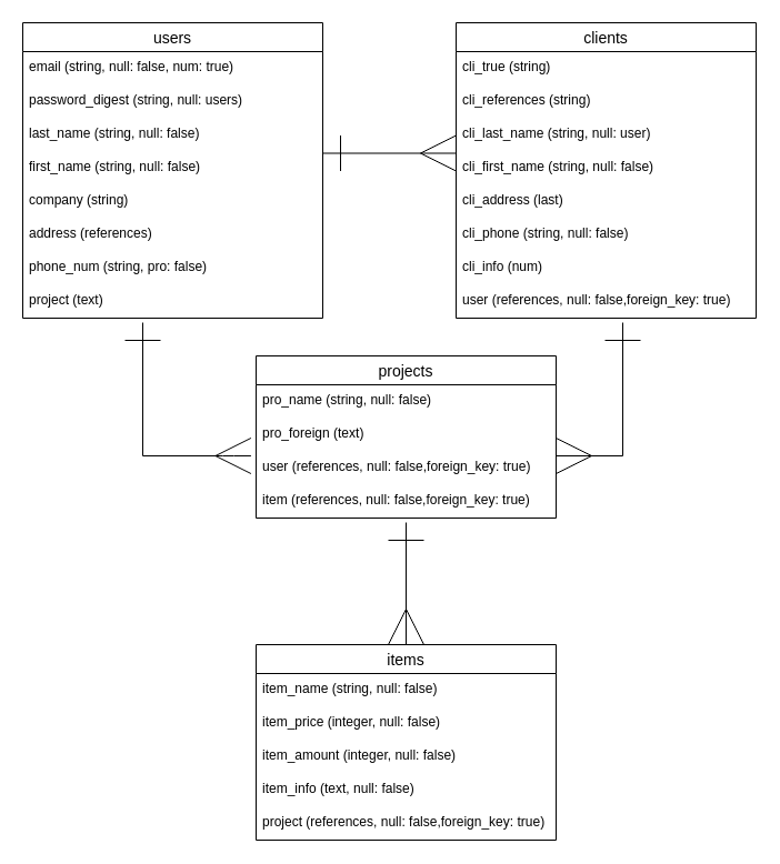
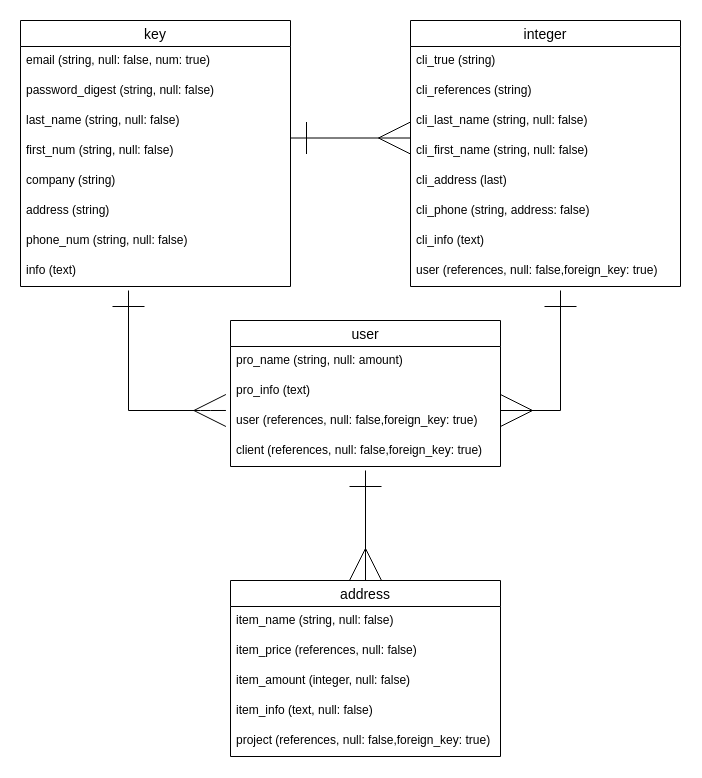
  <mxCell id="0" />
  <mxCell id="1" parent="0" />
- <mxCell id="2" value="users" style="swimlane;fontStyle=0;childLayout=stackLayout;horizontal=1;startSize=26;horizontalStack=0;resizeParent=1;resizeParentMax=0;resizeLast=0;collapsible=1;marginBottom=0;align=center;fontSize=14;" parent="1" vertex="1"><mxGeometry x="20" y="20" width="270" height="266" as="geometry"><mxRectangle x="70" y="170" width="70" height="26" as="alternateBounds" /></mxGeometry></mxCell>
+ <mxCell id="2" value="key" style="swimlane;fontStyle=0;childLayout=stackLayout;horizontal=1;startSize=26;horizontalStack=0;resizeParent=1;resizeParentMax=0;resizeLast=0;collapsible=1;marginBottom=0;align=center;fontSize=14;" parent="1" vertex="1"><mxGeometry x="20" y="20" width="270" height="266" as="geometry"><mxRectangle x="70" y="170" width="70" height="26" as="alternateBounds" /></mxGeometry></mxCell>
  <mxCell id="3" value="email (string, null: false, num: true)" style="text;strokeColor=none;fillColor=none;spacingLeft=4;spacingRight=4;overflow=hidden;rotatable=0;points=[[0,0.5],[1,0.5]];portConstraint=eastwest;fontSize=12;" parent="2" vertex="1"><mxGeometry y="26" width="270" height="30" as="geometry" /></mxCell>
- <mxCell id="4" value="password_digest (string, null: users)" style="text;strokeColor=none;fillColor=none;spacingLeft=4;spacingRight=4;overflow=hidden;rotatable=0;points=[[0,0.5],[1,0.5]];portConstraint=eastwest;fontSize=12;" parent="2" vertex="1"><mxGeometry y="56" width="270" height="30" as="geometry" /></mxCell>
+ <mxCell id="4" value="password_digest (string, null: false)" style="text;strokeColor=none;fillColor=none;spacingLeft=4;spacingRight=4;overflow=hidden;rotatable=0;points=[[0,0.5],[1,0.5]];portConstraint=eastwest;fontSize=12;" parent="2" vertex="1"><mxGeometry y="56" width="270" height="30" as="geometry" /></mxCell>
  <mxCell id="5" value="last_name (string, null: false)&#10;" style="text;strokeColor=none;fillColor=none;spacingLeft=4;spacingRight=4;overflow=hidden;rotatable=0;points=[[0,0.5],[1,0.5]];portConstraint=eastwest;fontSize=12;" parent="2" vertex="1"><mxGeometry y="86" width="270" height="30" as="geometry" /></mxCell>
- <mxCell id="6" value="first_name (string, null: false)" style="text;strokeColor=none;fillColor=none;spacingLeft=4;spacingRight=4;overflow=hidden;rotatable=0;points=[[0,0.5],[1,0.5]];portConstraint=eastwest;fontSize=12;" parent="2" vertex="1"><mxGeometry y="116" width="270" height="30" as="geometry" /></mxCell>
+ <mxCell id="6" value="first_num (string, null: false)" style="text;strokeColor=none;fillColor=none;spacingLeft=4;spacingRight=4;overflow=hidden;rotatable=0;points=[[0,0.5],[1,0.5]];portConstraint=eastwest;fontSize=12;" parent="2" vertex="1"><mxGeometry y="116" width="270" height="30" as="geometry" /></mxCell>
  <mxCell id="7" value="company (string)" style="text;strokeColor=none;fillColor=none;spacingLeft=4;spacingRight=4;overflow=hidden;rotatable=0;points=[[0,0.5],[1,0.5]];portConstraint=eastwest;fontSize=12;" parent="2" vertex="1"><mxGeometry y="146" width="270" height="30" as="geometry" /></mxCell>
- <mxCell id="8" value="address (references)" style="text;strokeColor=none;fillColor=none;spacingLeft=4;spacingRight=4;overflow=hidden;rotatable=0;points=[[0,0.5],[1,0.5]];portConstraint=eastwest;fontSize=12;" parent="2" vertex="1"><mxGeometry y="176" width="270" height="30" as="geometry" /></mxCell>
- <mxCell id="9" value="phone_num (string, pro: false)" style="text;strokeColor=none;fillColor=none;spacingLeft=4;spacingRight=4;overflow=hidden;rotatable=0;points=[[0,0.5],[1,0.5]];portConstraint=eastwest;fontSize=12;" parent="2" vertex="1"><mxGeometry y="206" width="270" height="30" as="geometry" /></mxCell>
- <mxCell id="10" value="project (text)" style="text;strokeColor=none;fillColor=none;spacingLeft=4;spacingRight=4;overflow=hidden;rotatable=0;points=[[0,0.5],[1,0.5]];portConstraint=eastwest;fontSize=12;" parent="2" vertex="1"><mxGeometry y="236" width="270" height="30" as="geometry" /></mxCell>
- <mxCell id="11" value="clients" style="swimlane;fontStyle=0;childLayout=stackLayout;horizontal=1;startSize=26;horizontalStack=0;resizeParent=1;resizeParentMax=0;resizeLast=0;collapsible=1;marginBottom=0;align=center;fontSize=14;" parent="1" vertex="1"><mxGeometry x="410" y="20" width="270" height="266" as="geometry"><mxRectangle x="70" y="170" width="70" height="26" as="alternateBounds" /></mxGeometry></mxCell>
+ <mxCell id="8" value="address (string)" style="text;strokeColor=none;fillColor=none;spacingLeft=4;spacingRight=4;overflow=hidden;rotatable=0;points=[[0,0.5],[1,0.5]];portConstraint=eastwest;fontSize=12;" parent="2" vertex="1"><mxGeometry y="176" width="270" height="30" as="geometry" /></mxCell>
+ <mxCell id="9" value="phone_num (string, null: false)" style="text;strokeColor=none;fillColor=none;spacingLeft=4;spacingRight=4;overflow=hidden;rotatable=0;points=[[0,0.5],[1,0.5]];portConstraint=eastwest;fontSize=12;" parent="2" vertex="1"><mxGeometry y="206" width="270" height="30" as="geometry" /></mxCell>
+ <mxCell id="10" value="info (text)" style="text;strokeColor=none;fillColor=none;spacingLeft=4;spacingRight=4;overflow=hidden;rotatable=0;points=[[0,0.5],[1,0.5]];portConstraint=eastwest;fontSize=12;" parent="2" vertex="1"><mxGeometry y="236" width="270" height="30" as="geometry" /></mxCell>
+ <mxCell id="11" value="integer" style="swimlane;fontStyle=0;childLayout=stackLayout;horizontal=1;startSize=26;horizontalStack=0;resizeParent=1;resizeParentMax=0;resizeLast=0;collapsible=1;marginBottom=0;align=center;fontSize=14;" parent="1" vertex="1"><mxGeometry x="410" y="20" width="270" height="266" as="geometry"><mxRectangle x="70" y="170" width="70" height="26" as="alternateBounds" /></mxGeometry></mxCell>
  <mxCell id="12" value="cli_true (string)" style="text;strokeColor=none;fillColor=none;spacingLeft=4;spacingRight=4;overflow=hidden;rotatable=0;points=[[0,0.5],[1,0.5]];portConstraint=eastwest;fontSize=12;" parent="11" vertex="1"><mxGeometry y="26" width="270" height="30" as="geometry" /></mxCell>
  <mxCell id="13" value="cli_references (string)" style="text;strokeColor=none;fillColor=none;spacingLeft=4;spacingRight=4;overflow=hidden;rotatable=0;points=[[0,0.5],[1,0.5]];portConstraint=eastwest;fontSize=12;" parent="11" vertex="1"><mxGeometry y="56" width="270" height="30" as="geometry" /></mxCell>
- <mxCell id="14" value="cli_last_name (string, null: user)&#10;" style="text;strokeColor=none;fillColor=none;spacingLeft=4;spacingRight=4;overflow=hidden;rotatable=0;points=[[0,0.5],[1,0.5]];portConstraint=eastwest;fontSize=12;" parent="11" vertex="1"><mxGeometry y="86" width="270" height="30" as="geometry" /></mxCell>
+ <mxCell id="14" value="cli_last_name (string, null: false)&#10;" style="text;strokeColor=none;fillColor=none;spacingLeft=4;spacingRight=4;overflow=hidden;rotatable=0;points=[[0,0.5],[1,0.5]];portConstraint=eastwest;fontSize=12;" parent="11" vertex="1"><mxGeometry y="86" width="270" height="30" as="geometry" /></mxCell>
  <mxCell id="15" value="cli_first_name (string, null: false)" style="text;strokeColor=none;fillColor=none;spacingLeft=4;spacingRight=4;overflow=hidden;rotatable=0;points=[[0,0.5],[1,0.5]];portConstraint=eastwest;fontSize=12;" parent="11" vertex="1"><mxGeometry y="116" width="270" height="30" as="geometry" /></mxCell>
  <mxCell id="16" value="cli_address (last)" style="text;strokeColor=none;fillColor=none;spacingLeft=4;spacingRight=4;overflow=hidden;rotatable=0;points=[[0,0.5],[1,0.5]];portConstraint=eastwest;fontSize=12;" parent="11" vertex="1"><mxGeometry y="146" width="270" height="30" as="geometry" /></mxCell>
- <mxCell id="17" value="cli_phone (string, null: false)" style="text;strokeColor=none;fillColor=none;spacingLeft=4;spacingRight=4;overflow=hidden;rotatable=0;points=[[0,0.5],[1,0.5]];portConstraint=eastwest;fontSize=12;" parent="11" vertex="1"><mxGeometry y="176" width="270" height="30" as="geometry" /></mxCell>
- <mxCell id="18" value="cli_info (num)" style="text;strokeColor=none;fillColor=none;spacingLeft=4;spacingRight=4;overflow=hidden;rotatable=0;points=[[0,0.5],[1,0.5]];portConstraint=eastwest;fontSize=12;" parent="11" vertex="1"><mxGeometry y="206" width="270" height="30" as="geometry" /></mxCell>
+ <mxCell id="17" value="cli_phone (string, address: false)" style="text;strokeColor=none;fillColor=none;spacingLeft=4;spacingRight=4;overflow=hidden;rotatable=0;points=[[0,0.5],[1,0.5]];portConstraint=eastwest;fontSize=12;" parent="11" vertex="1"><mxGeometry y="176" width="270" height="30" as="geometry" /></mxCell>
+ <mxCell id="18" value="cli_info (text)" style="text;strokeColor=none;fillColor=none;spacingLeft=4;spacingRight=4;overflow=hidden;rotatable=0;points=[[0,0.5],[1,0.5]];portConstraint=eastwest;fontSize=12;" parent="11" vertex="1"><mxGeometry y="206" width="270" height="30" as="geometry" /></mxCell>
  <mxCell id="19" value="user (references, null: false,foreign_key: true)" style="text;strokeColor=none;fillColor=none;spacingLeft=4;spacingRight=4;overflow=hidden;rotatable=0;points=[[0,0.5],[1,0.5]];portConstraint=eastwest;fontSize=12;" parent="11" vertex="1"><mxGeometry y="236" width="270" height="30" as="geometry" /></mxCell>
  <mxCell id="20" value="" style="endArrow=ERmany;html=1;rounded=0;endFill=0;startSize=30;startArrow=ERone;startFill=0;endSize=30;exitX=1;exitY=0.5;exitDx=0;exitDy=0;entryX=0;entryY=0.5;entryDx=0;entryDy=0;" parent="1" edge="1"><mxGeometry relative="1" as="geometry"><mxPoint x="290" y="137.5" as="sourcePoint" /><mxPoint x="410" y="137.5" as="targetPoint" /></mxGeometry></mxCell>
- <mxCell id="21" value="projects" style="swimlane;fontStyle=0;childLayout=stackLayout;horizontal=1;startSize=26;horizontalStack=0;resizeParent=1;resizeParentMax=0;resizeLast=0;collapsible=1;marginBottom=0;align=center;fontSize=14;" parent="1" vertex="1"><mxGeometry x="230" y="320" width="270" height="146" as="geometry"><mxRectangle x="70" y="170" width="70" height="26" as="alternateBounds" /></mxGeometry></mxCell>
- <mxCell id="22" value="pro_name (string, null: false)" style="text;strokeColor=none;fillColor=none;spacingLeft=4;spacingRight=4;overflow=hidden;rotatable=0;points=[[0,0.5],[1,0.5]];portConstraint=eastwest;fontSize=12;" parent="21" vertex="1"><mxGeometry y="26" width="270" height="30" as="geometry" /></mxCell>
- <mxCell id="23" value="pro_foreign (text)" style="text;strokeColor=none;fillColor=none;spacingLeft=4;spacingRight=4;overflow=hidden;rotatable=0;points=[[0,0.5],[1,0.5]];portConstraint=eastwest;fontSize=12;" parent="21" vertex="1"><mxGeometry y="56" width="270" height="30" as="geometry" /></mxCell>
+ <mxCell id="21" value="user" style="swimlane;fontStyle=0;childLayout=stackLayout;horizontal=1;startSize=26;horizontalStack=0;resizeParent=1;resizeParentMax=0;resizeLast=0;collapsible=1;marginBottom=0;align=center;fontSize=14;" parent="1" vertex="1"><mxGeometry x="230" y="320" width="270" height="146" as="geometry"><mxRectangle x="70" y="170" width="70" height="26" as="alternateBounds" /></mxGeometry></mxCell>
+ <mxCell id="22" value="pro_name (string, null: amount)" style="text;strokeColor=none;fillColor=none;spacingLeft=4;spacingRight=4;overflow=hidden;rotatable=0;points=[[0,0.5],[1,0.5]];portConstraint=eastwest;fontSize=12;" parent="21" vertex="1"><mxGeometry y="26" width="270" height="30" as="geometry" /></mxCell>
+ <mxCell id="23" value="pro_info (text)" style="text;strokeColor=none;fillColor=none;spacingLeft=4;spacingRight=4;overflow=hidden;rotatable=0;points=[[0,0.5],[1,0.5]];portConstraint=eastwest;fontSize=12;" parent="21" vertex="1"><mxGeometry y="56" width="270" height="30" as="geometry" /></mxCell>
  <mxCell id="24" value="user (references, null: false,foreign_key: true)" style="text;strokeColor=none;fillColor=none;spacingLeft=4;spacingRight=4;overflow=hidden;rotatable=0;points=[[0,0.5],[1,0.5]];portConstraint=eastwest;fontSize=12;" parent="21" vertex="1"><mxGeometry y="86" width="270" height="30" as="geometry" /></mxCell>
- <mxCell id="25" value="item (references, null: false,foreign_key: true)" style="text;strokeColor=none;fillColor=none;spacingLeft=4;spacingRight=4;overflow=hidden;rotatable=0;points=[[0,0.5],[1,0.5]];portConstraint=eastwest;fontSize=12;" parent="21" vertex="1"><mxGeometry y="116" width="270" height="30" as="geometry" /></mxCell>
+ <mxCell id="25" value="client (references, null: false,foreign_key: true)" style="text;strokeColor=none;fillColor=none;spacingLeft=4;spacingRight=4;overflow=hidden;rotatable=0;points=[[0,0.5],[1,0.5]];portConstraint=eastwest;fontSize=12;" parent="21" vertex="1"><mxGeometry y="116" width="270" height="30" as="geometry" /></mxCell>
  <mxCell id="26" value="" style="endArrow=ERmany;html=1;rounded=0;endFill=0;startSize=30;startArrow=ERone;startFill=0;endSize=30;" parent="1" edge="1"><mxGeometry relative="1" as="geometry"><mxPoint x="560" y="290" as="sourcePoint" /><mxPoint x="500" y="410" as="targetPoint" /><Array as="points"><mxPoint x="560" y="410" /></Array></mxGeometry></mxCell>
  <mxCell id="27" value="" style="endArrow=ERmany;html=1;rounded=0;endFill=0;startSize=30;startArrow=ERone;startFill=0;endSize=30;entryX=-0.017;entryY=0.933;entryDx=0;entryDy=0;entryPerimeter=0;" parent="1" edge="1"><mxGeometry relative="1" as="geometry"><mxPoint x="128" y="290" as="sourcePoint" /><mxPoint x="225.41" y="409.99" as="targetPoint" /><Array as="points"><mxPoint x="128" y="410" /><mxPoint x="200" y="410" /><mxPoint x="210" y="410" /></Array></mxGeometry></mxCell>
- <mxCell id="28" value="items" style="swimlane;fontStyle=0;childLayout=stackLayout;horizontal=1;startSize=26;horizontalStack=0;resizeParent=1;resizeParentMax=0;resizeLast=0;collapsible=1;marginBottom=0;align=center;fontSize=14;" parent="1" vertex="1"><mxGeometry x="230" y="580" width="270" height="176" as="geometry"><mxRectangle x="70" y="170" width="70" height="26" as="alternateBounds" /></mxGeometry></mxCell>
+ <mxCell id="28" value="address" style="swimlane;fontStyle=0;childLayout=stackLayout;horizontal=1;startSize=26;horizontalStack=0;resizeParent=1;resizeParentMax=0;resizeLast=0;collapsible=1;marginBottom=0;align=center;fontSize=14;" parent="1" vertex="1"><mxGeometry x="230" y="580" width="270" height="176" as="geometry"><mxRectangle x="70" y="170" width="70" height="26" as="alternateBounds" /></mxGeometry></mxCell>
  <mxCell id="29" value="item_name (string, null: false)" style="text;strokeColor=none;fillColor=none;spacingLeft=4;spacingRight=4;overflow=hidden;rotatable=0;points=[[0,0.5],[1,0.5]];portConstraint=eastwest;fontSize=12;" parent="28" vertex="1"><mxGeometry y="26" width="270" height="30" as="geometry" /></mxCell>
- <mxCell id="30" value="item_price (integer, null: false)" style="text;strokeColor=none;fillColor=none;spacingLeft=4;spacingRight=4;overflow=hidden;rotatable=0;points=[[0,0.5],[1,0.5]];portConstraint=eastwest;fontSize=12;" parent="28" vertex="1"><mxGeometry y="56" width="270" height="30" as="geometry" /></mxCell>
+ <mxCell id="30" value="item_price (references, null: false)" style="text;strokeColor=none;fillColor=none;spacingLeft=4;spacingRight=4;overflow=hidden;rotatable=0;points=[[0,0.5],[1,0.5]];portConstraint=eastwest;fontSize=12;" parent="28" vertex="1"><mxGeometry y="56" width="270" height="30" as="geometry" /></mxCell>
  <mxCell id="31" value="item_amount (integer, null: false)" style="text;strokeColor=none;fillColor=none;spacingLeft=4;spacingRight=4;overflow=hidden;rotatable=0;points=[[0,0.5],[1,0.5]];portConstraint=eastwest;fontSize=12;" parent="28" vertex="1"><mxGeometry y="86" width="270" height="30" as="geometry" /></mxCell>
  <mxCell id="32" value="item_info (text, null: false)" style="text;strokeColor=none;fillColor=none;spacingLeft=4;spacingRight=4;overflow=hidden;rotatable=0;points=[[0,0.5],[1,0.5]];portConstraint=eastwest;fontSize=12;" parent="28" vertex="1"><mxGeometry y="116" width="270" height="30" as="geometry" /></mxCell>
  <mxCell id="33" value="project (references, null: false,foreign_key: true)" style="text;strokeColor=none;fillColor=none;spacingLeft=4;spacingRight=4;overflow=hidden;rotatable=0;points=[[0,0.5],[1,0.5]];portConstraint=eastwest;fontSize=12;" parent="28" vertex="1"><mxGeometry y="146" width="270" height="30" as="geometry" /></mxCell>
  <mxCell id="34" value="" style="endArrow=ERmany;html=1;rounded=0;endFill=0;startSize=30;startArrow=ERone;startFill=0;endSize=30;entryX=0.5;entryY=0;entryDx=0;entryDy=0;" parent="1" target="28" edge="1"><mxGeometry relative="1" as="geometry"><mxPoint x="365" y="470" as="sourcePoint" /><mxPoint x="420" y="610" as="targetPoint" /><Array as="points"><mxPoint x="365" y="580" /></Array></mxGeometry></mxCell>
